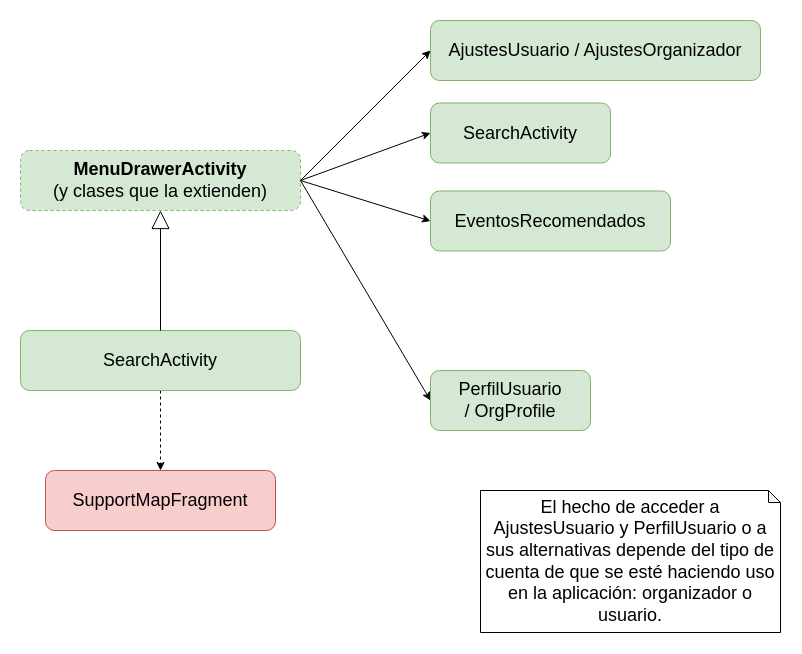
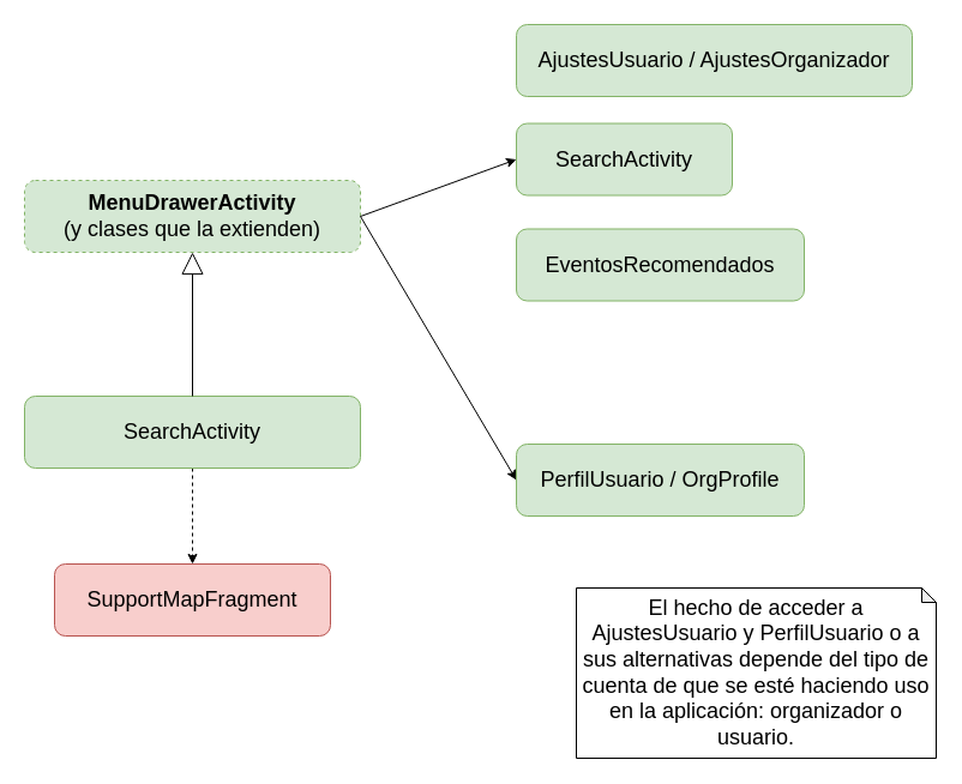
  <mxCell id="0" />
  <mxCell id="1" parent="0" />
  <mxCell id="2" value="&lt;strong style=&quot;font-size: 18px ; white-space: normal&quot;&gt;MenuDrawerActivity&lt;/strong&gt;&lt;span style=&quot;font-size: 18px ; white-space: normal&quot;&gt;&lt;br&gt;(y clases que la extienden)&lt;br&gt;&lt;/span&gt;" style="rounded=1;whiteSpace=wrap;html=1;fillColor=#d5e8d4;strokeColor=#82b366;dashed=1;" parent="1" vertex="1"><mxGeometry x="20" y="150" width="280" height="60" as="geometry" /></mxCell>
  <mxCell id="3" value="SearchActivity" style="rounded=1;whiteSpace=wrap;html=1;fillColor=#d5e8d4;strokeColor=#82b366;fontSize=18;" parent="1" vertex="1"><mxGeometry x="430" y="102.5" width="180" height="60" as="geometry" /></mxCell>
  <mxCell id="4" value="EventosRecomendados" style="rounded=1;whiteSpace=wrap;html=1;fillColor=#d5e8d4;strokeColor=#82b366;fontSize=18;" parent="1" vertex="1"><mxGeometry x="430" y="190.5" width="240" height="60" as="geometry" /></mxCell>
  <mxCell id="5" value="" style="endArrow=classic;html=1;entryX=0;entryY=0.5;entryDx=0;entryDy=0;exitX=1;exitY=0.5;exitDx=0;exitDy=0;" parent="1" source="2" target="3" edge="1"><mxGeometry width="50" height="50" relative="1" as="geometry"><mxPoint x="305" y="160" as="sourcePoint" /><mxPoint x="560" y="270" as="targetPoint" /></mxGeometry></mxCell>
  <mxCell id="6" value="" style="endArrow=classic;html=1;exitX=1;exitY=0.5;exitDx=0;exitDy=0;entryX=0;entryY=0.5;entryDx=0;entryDy=0;" parent="1" source="2" target="8" edge="1"><mxGeometry width="50" height="50" relative="1" as="geometry"><mxPoint x="350" y="160" as="sourcePoint" /><mxPoint x="410" y="130" as="targetPoint" /></mxGeometry></mxCell>
  <mxCell id="7" value="&lt;span style=&quot;font-size: 18px&quot;&gt;SupportMapFragment&lt;/span&gt;" style="rounded=1;whiteSpace=wrap;html=1;fillColor=#f8cecc;strokeColor=#b85450;fontSize=18;fontStyle=0" parent="1" vertex="1"><mxGeometry x="45" y="470" width="230" height="60" as="geometry" /></mxCell>
- <mxCell id="8" value="PerfilUsuario /&amp;nbsp;OrgProfile" style="rounded=1;whiteSpace=wrap;html=1;fillColor=#d5e8d4;strokeColor=#82b366;fontSize=18;" parent="1" vertex="1"><mxGeometry x="430" y="370" width="160" height="60" as="geometry" /></mxCell>
- <mxCell id="9" value="" style="endArrow=classic;html=1;entryX=0;entryY=0.5;entryDx=0;entryDy=0;exitX=1;exitY=0.5;exitDx=0;exitDy=0;" parent="1" source="2" target="4" edge="1"><mxGeometry width="50" height="50" relative="1" as="geometry"><mxPoint x="310" y="160" as="sourcePoint" /><mxPoint x="370" y="130" as="targetPoint" /></mxGeometry></mxCell>
+ <mxCell id="8" value="PerfilUsuario /&amp;nbsp;OrgProfile" style="rounded=1;whiteSpace=wrap;html=1;fillColor=#d5e8d4;strokeColor=#82b366;fontSize=18;" parent="1" vertex="1"><mxGeometry x="430" y="370" width="240" height="60" as="geometry" /></mxCell>
  <mxCell id="10" value="" style="endArrow=classic;html=1;dashed=1;" parent="1" source="11" target="7" edge="1"><mxGeometry width="50" height="50" relative="1" as="geometry"><mxPoint x="310" y="160" as="sourcePoint" /><mxPoint x="160" y="340" as="targetPoint" /></mxGeometry></mxCell>
  <mxCell id="11" value="&lt;span style=&quot;font-size: 18px ; white-space: normal&quot;&gt;&lt;span&gt;SearchActivity&lt;/span&gt;&lt;br&gt;&lt;/span&gt;" style="rounded=1;whiteSpace=wrap;html=1;fillColor=#d5e8d4;strokeColor=#82b366;fontStyle=0" vertex="1" parent="1"><mxGeometry x="20" y="330" width="280" height="60" as="geometry" /></mxCell>
  <mxCell id="12" value="" style="endArrow=block;endSize=16;endFill=0;html=1;fontSize=18;" edge="1" parent="1" source="11" target="2"><mxGeometry width="160" relative="1" as="geometry"><mxPoint x="-80" y="460" as="sourcePoint" /><mxPoint x="80" y="460" as="targetPoint" /></mxGeometry></mxCell>
  <mxCell id="13" value="&lt;span style=&quot;font-size: 18px&quot;&gt;AjustesUsuario / AjustesOrganizador&lt;/span&gt;" style="rounded=1;whiteSpace=wrap;html=1;fillColor=#d5e8d4;strokeColor=#82b366;fontSize=18;fontStyle=0" vertex="1" parent="1"><mxGeometry x="430" y="20" width="330" height="60" as="geometry" /></mxCell>
- <mxCell id="14" value="" style="endArrow=classic;html=1;exitX=1;exitY=0.5;exitDx=0;exitDy=0;entryX=0;entryY=0.5;entryDx=0;entryDy=0;" edge="1" target="13" parent="1" source="2"><mxGeometry width="50" height="50" relative="1" as="geometry"><mxPoint x="300" y="70" as="sourcePoint" /><mxPoint x="560" y="190" as="targetPoint" /></mxGeometry></mxCell>
  <mxCell id="15" value="El hecho de acceder a AjustesUsuario y PerfilUsuario o a sus alternativas depende del tipo de cuenta de que se esté haciendo uso en la aplicación: organizador o usuario." style="shape=note;whiteSpace=wrap;html=1;backgroundOutline=1;darkOpacity=0.05;fontSize=18;size=12;" vertex="1" parent="1"><mxGeometry x="480" y="490" width="300" height="142" as="geometry" /></mxCell>
